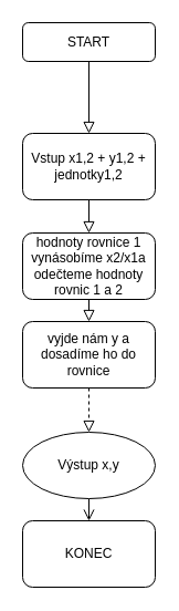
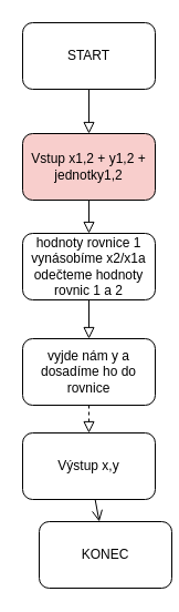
  <mxCell id="0" />
  <mxCell id="1" parent="0" />
  <mxCell id="2" style="edgeStyle=none;rounded=0;orthogonalLoop=1;jettySize=auto;html=1;shadow=0;labelBackgroundColor=none;endArrow=block;endFill=0;endSize=8;strokeWidth=1;" edge="1" parent="1" source="3"><mxGeometry relative="1" as="geometry"><mxPoint x="80" y="120" as="targetPoint" /></mxGeometry></mxCell>
- <mxCell id="3" value="START" style="rounded=1;whiteSpace=wrap;html=1;" vertex="1" parent="1"><mxGeometry x="20" y="20" width="120" height="35" as="geometry" /></mxCell>
+ <mxCell id="3" value="START" style="rounded=1;whiteSpace=wrap;html=1;" vertex="1" parent="1"><mxGeometry x="20" y="20" width="120" height="60" as="geometry" /></mxCell>
  <mxCell id="4" style="edgeStyle=none;rounded=0;orthogonalLoop=1;jettySize=auto;html=1;shadow=0;labelBackgroundColor=none;endArrow=block;endFill=0;endSize=8;strokeWidth=1;" edge="1" parent="1" source="5" target="7"><mxGeometry relative="1" as="geometry"><mxPoint x="80" y="240" as="targetPoint" /></mxGeometry></mxCell>
- <mxCell id="5" value="Vstup x1,2 + y1,2 + jednotky1,2 " style="rounded=1;whiteSpace=wrap;html=1;" vertex="1" parent="1"><mxGeometry x="20" y="120" width="120" height="60" as="geometry" /></mxCell>
+ <mxCell id="5" value="Vstup x1,2 + y1,2 + jednotky1,2 " style="rounded=1;whiteSpace=wrap;html=1;fillColor=#f8cecc;" vertex="1" parent="1"><mxGeometry x="20" y="120" width="120" height="60" as="geometry" /></mxCell>
  <mxCell id="6" style="edgeStyle=none;rounded=0;orthogonalLoop=1;jettySize=auto;html=1;shadow=0;labelBackgroundColor=none;endArrow=block;endFill=0;endSize=8;strokeWidth=1;" edge="1" parent="1" source="7" target="9"><mxGeometry relative="1" as="geometry"><mxPoint x="80" y="320" as="targetPoint" /></mxGeometry></mxCell>
  <mxCell id="7" value="hodnoty rovnice 1 vynásobíme x2/x1a odečteme hodnoty rovnic 1 a 2" style="rounded=1;whiteSpace=wrap;html=1;" vertex="1" parent="1"><mxGeometry x="20" y="210" width="120" height="60" as="geometry" /></mxCell>
  <mxCell id="8" style="edgeStyle=none;rounded=0;orthogonalLoop=1;jettySize=auto;html=1;exitX=0.5;exitY=1;exitDx=0;exitDy=0;shadow=0;labelBackgroundColor=none;endArrow=block;endFill=0;endSize=8;strokeWidth=1;dashed=1;" edge="1" parent="1" source="9" target="11"><mxGeometry relative="1" as="geometry"><mxPoint x="79.69" y="380" as="targetPoint" /></mxGeometry></mxCell>
- <mxCell id="9" value="vyjde nám y a dosadíme ho do rovnice" style="rounded=1;whiteSpace=wrap;html=1;" vertex="1" parent="1"><mxGeometry x="20" y="290" width="120" height="60" as="geometry" /></mxCell>
+ <mxCell id="9" value="vyjde nám y a dosadíme ho do rovnice" style="rounded=1;whiteSpace=wrap;html=1;" vertex="1" parent="1"><mxGeometry x="20" y="305" width="120" height="60" as="geometry" /></mxCell>
  <mxCell id="10" style="edgeStyle=none;rounded=0;orthogonalLoop=1;jettySize=auto;html=1;shadow=0;labelBackgroundColor=none;endArrow=open;endFill=0;endSize=8;strokeWidth=1;" edge="1" parent="1" source="11" target="12"><mxGeometry relative="1" as="geometry"><mxPoint x="80" y="500" as="targetPoint" /></mxGeometry></mxCell>
- <mxCell id="11" value="Výstup x,y" style="ellipse;whiteSpace=wrap;html=1;" vertex="1" parent="1"><mxGeometry x="20" y="390" width="120" height="60" as="geometry" /></mxCell>
- <mxCell id="12" value="KONEC" style="rounded=1;whiteSpace=wrap;html=1;" vertex="1" parent="1"><mxGeometry x="20" y="470" width="120" height="60" as="geometry" /></mxCell>
+ <mxCell id="11" value="Výstup x,y" style="rounded=1;whiteSpace=wrap;html=1;" vertex="1" parent="1"><mxGeometry x="20" y="390" width="120" height="60" as="geometry" /></mxCell>
+ <mxCell id="12" value="KONEC" style="rounded=1;whiteSpace=wrap;html=1;" vertex="1" parent="1"><mxGeometry x="35" y="470" width="120" height="60" as="geometry" /></mxCell>
